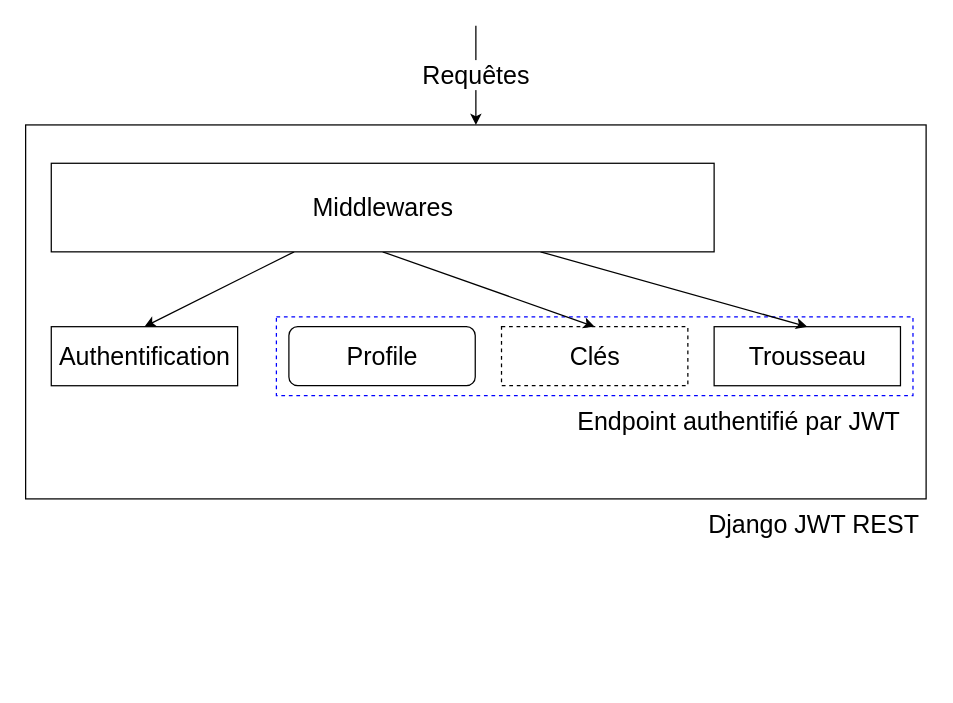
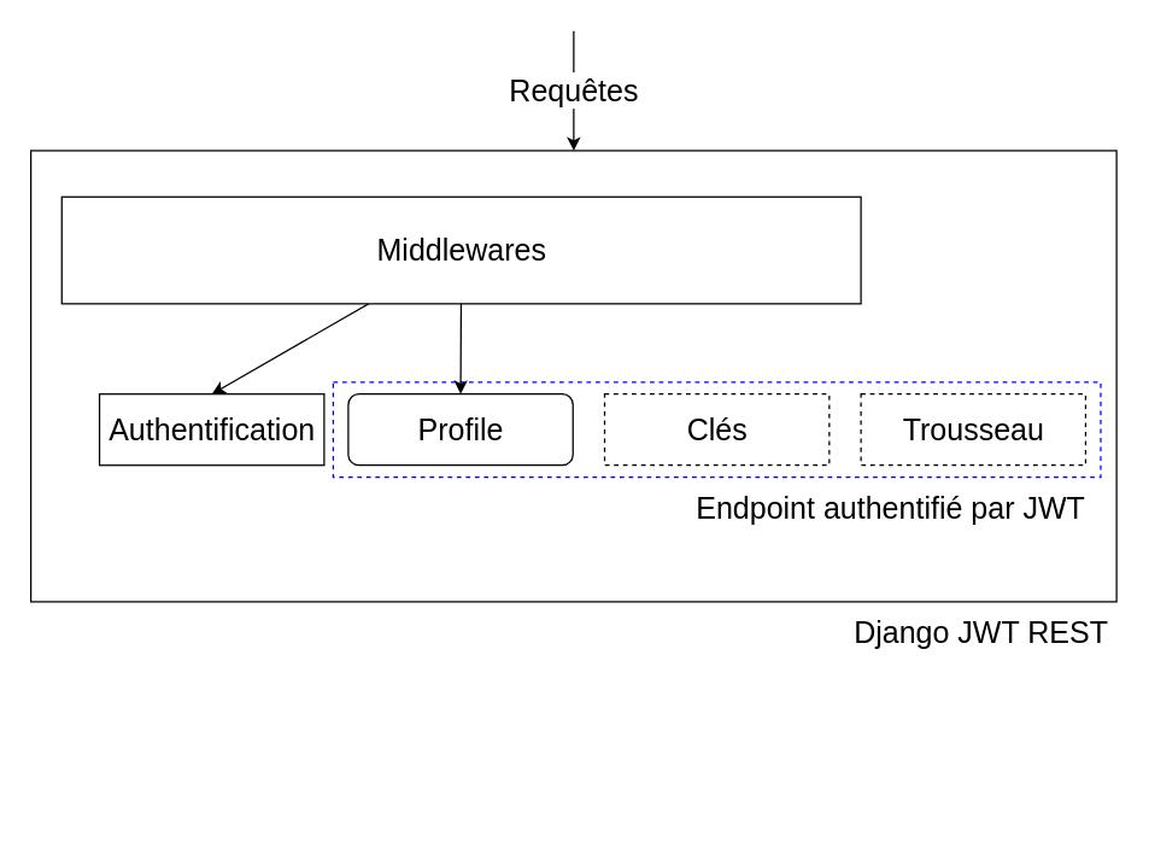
  <mxCell id="0" />
  <mxCell id="1" parent="0" />
  <mxCell id="2" value="" style="group" vertex="1" connectable="0" parent="1"><mxGeometry x="30" y="60" width="710" height="480" as="geometry" /></mxCell>
  <mxCell id="3" value="" style="rounded=0;whiteSpace=wrap;html=1;fillColor=none;" vertex="1" parent="2"><mxGeometry x="-10" y="39.344" width="720" height="299.016" as="geometry" /></mxCell>
  <mxCell id="4" value="&lt;font style=&quot;font-size: 20px;&quot;&gt;Django JWT REST&lt;/font&gt;" style="text;html=1;align=center;verticalAlign=middle;resizable=0;points=[];autosize=1;strokeColor=none;fillColor=none;" vertex="1" parent="2"><mxGeometry x="530" y="338.361" width="180" height="40" as="geometry" /></mxCell>
  <mxCell id="5" value="" style="group" vertex="1" connectable="0" parent="2"><mxGeometry x="190.5" y="192.787" width="509" height="94.426" as="geometry" /></mxCell>
  <mxCell id="6" value="" style="rounded=0;whiteSpace=wrap;html=1;fontSize=20;fillColor=none;dashed=1;strokeColor=#0000FF;" vertex="1" parent="5"><mxGeometry width="509" height="62.951" as="geometry" /></mxCell>
  <mxCell id="7" value="Endpoint authentifié par JWT" style="text;html=1;align=center;verticalAlign=middle;resizable=0;points=[];autosize=1;strokeColor=none;fillColor=none;fontSize=20;" vertex="1" parent="5"><mxGeometry x="229" y="62.951" width="280" height="40" as="geometry" /></mxCell>
  <mxCell id="8" value="" style="group" vertex="1" connectable="0" parent="5"><mxGeometry x="10" y="7.869" width="489" height="47.213" as="geometry" /></mxCell>
  <mxCell id="9" value="Profile" style="whiteSpace=wrap;html=1;fontSize=20;fillColor=default;rounded=1;" vertex="1" parent="8"><mxGeometry width="149" height="47.213" as="geometry" /></mxCell>
  <mxCell id="10" value="Clés" style="rounded=0;whiteSpace=wrap;html=1;fontSize=20;fillColor=default;dashed=1;" vertex="1" parent="8"><mxGeometry x="170" width="149" height="47.213" as="geometry" /></mxCell>
- <mxCell id="11" value="Trousseau" style="rounded=0;whiteSpace=wrap;html=1;fontSize=20;fillColor=default;" vertex="1" parent="8"><mxGeometry x="340" width="149" height="47.213" as="geometry" /></mxCell>
- <mxCell id="12" value="Authentification" style="rounded=0;whiteSpace=wrap;html=1;fontSize=20;fillColor=default;" vertex="1" parent="2"><mxGeometry x="10.5" y="200.656" width="149" height="47.213" as="geometry" /></mxCell>
- <mxCell id="13" style="edgeStyle=none;html=1;entryX=0.5;entryY=0;entryDx=0;entryDy=0;fontSize=20;startArrow=none;startFill=0;endArrow=classic;endFill=1;" edge="1" parent="2" source="17" target="11"><mxGeometry relative="1" as="geometry" /></mxCell>
- <mxCell id="14" style="edgeStyle=none;html=1;exitX=0.5;exitY=1;exitDx=0;exitDy=0;entryX=0.5;entryY=0;entryDx=0;entryDy=0;fontSize=20;startArrow=none;startFill=0;endArrow=classic;endFill=1;" edge="1" parent="2" source="17" target="10"><mxGeometry relative="1" as="geometry" /></mxCell>
+ <mxCell id="11" value="Trousseau" style="rounded=0;whiteSpace=wrap;html=1;fontSize=20;fillColor=default;dashed=1;" vertex="1" parent="8"><mxGeometry x="340" width="149" height="47.213" as="geometry" /></mxCell>
+ <mxCell id="12" value="Authentification" style="rounded=0;whiteSpace=wrap;html=1;fontSize=20;fillColor=default;" vertex="1" parent="2"><mxGeometry x="35.5" y="200.656" width="149" height="47.213" as="geometry" /></mxCell>
+ <mxCell id="15" style="edgeStyle=none;html=1;entryX=0.5;entryY=0;entryDx=0;entryDy=0;fontSize=20;startArrow=none;startFill=0;endArrow=classic;endFill=1;" edge="1" parent="2" source="17" target="9"><mxGeometry relative="1" as="geometry" /></mxCell>
  <mxCell id="16" style="edgeStyle=none;html=1;entryX=0.5;entryY=0;entryDx=0;entryDy=0;fontSize=20;startArrow=none;startFill=0;endArrow=classic;endFill=1;" edge="1" parent="2" source="17" target="12"><mxGeometry relative="1" as="geometry" /></mxCell>
  <mxCell id="17" value="Middlewares" style="rounded=0;whiteSpace=wrap;html=1;strokeColor=#000000;fontSize=20;fillColor=default;" vertex="1" parent="2"><mxGeometry x="10.5" y="70.001" width="530" height="70.82" as="geometry" /></mxCell>
  <mxCell id="18" value="Requêtes" style="edgeStyle=none;html=1;fontSize=20;startArrow=classic;startFill=1;endArrow=none;endFill=0;" edge="1" parent="1" source="3"><mxGeometry relative="1" as="geometry"><mxPoint x="380" y="20" as="targetPoint" /></mxGeometry></mxCell>
